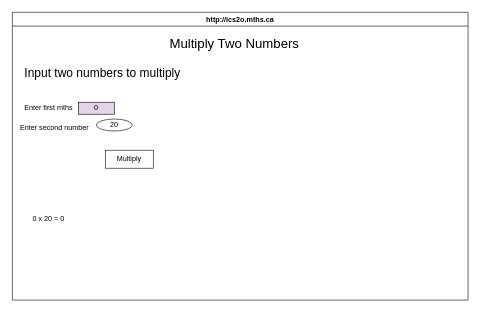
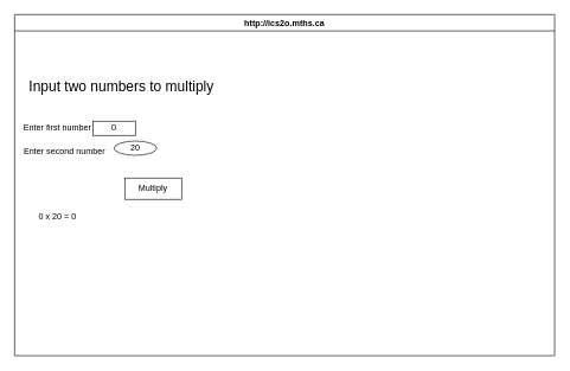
  <mxCell id="0" />
  <mxCell id="1" parent="0" />
  <mxCell id="2" value="http://ics2o.mths.ca" style="swimlane;whiteSpace=wrap;html=1;" parent="1" vertex="1"><mxGeometry x="20" y="20" width="760" height="480" as="geometry" /></mxCell>
  <mxCell id="3" value="&lt;div&gt;&lt;font color=&quot;#000000&quot;&gt;Input two numbers to multiply&lt;/font&gt;&lt;/div&gt;" style="text;html=1;align=center;verticalAlign=middle;resizable=0;points=[];autosize=1;strokeColor=none;fillColor=none;fontSize=20;" parent="2" vertex="1"><mxGeometry x="10" y="80" width="280" height="40" as="geometry" /></mxCell>
- <mxCell id="4" value="0" style="whiteSpace=wrap;html=1;fillColor=#e1d5e7;" parent="2" vertex="1"><mxGeometry x="110" y="150" width="60" height="20" as="geometry" /></mxCell>
- <mxCell id="5" value="Enter first mths" style="text;html=1;align=center;verticalAlign=middle;resizable=0;points=[];autosize=1;strokeColor=none;fillColor=none;" parent="2" vertex="1"><mxGeometry y="145" width="120" height="30" as="geometry" /></mxCell>
+ <mxCell id="4" value="0" style="whiteSpace=wrap;html=1;" parent="2" vertex="1"><mxGeometry x="110" y="150" width="60" height="20" as="geometry" /></mxCell>
+ <mxCell id="5" value="Enter first number" style="text;html=1;align=center;verticalAlign=middle;resizable=0;points=[];autosize=1;strokeColor=none;fillColor=none;" parent="2" vertex="1"><mxGeometry y="145" width="120" height="30" as="geometry" /></mxCell>
  <mxCell id="6" value="Enter second number" style="text;html=1;align=center;verticalAlign=middle;resizable=0;points=[];autosize=1;strokeColor=none;fillColor=none;" parent="2" vertex="1"><mxGeometry y="178" width="140" height="30" as="geometry" /></mxCell>
  <mxCell id="7" value="20" style="ellipse;whiteSpace=wrap;html=1;" parent="2" vertex="1"><mxGeometry x="140" y="178" width="60" height="20" as="geometry" /></mxCell>
  <mxCell id="8" value="Multiply" style="whiteSpace=wrap;html=1;" parent="2" vertex="1"><mxGeometry x="155" y="230" width="80" height="30" as="geometry" /></mxCell>
- <mxCell id="9" value="0 x 20 = 0" style="text;html=1;align=center;verticalAlign=middle;resizable=0;points=[];autosize=1;strokeColor=none;fillColor=none;" parent="2" vertex="1"><mxGeometry x="20" y="330" width="80" height="30" as="geometry" /></mxCell>
- <mxCell id="10" value="Multiply Two Numbers" style="text;html=1;align=center;verticalAlign=middle;resizable=0;points=[];autosize=1;strokeColor=none;fillColor=none;fontSize=22;" parent="1" vertex="1"><mxGeometry x="270" y="53" width="240" height="40" as="geometry" /></mxCell>
+ <mxCell id="9" value="0 x 20 = 0" style="text;html=1;align=center;verticalAlign=middle;resizable=0;points=[];autosize=1;strokeColor=none;fillColor=none;" parent="2" vertex="1"><mxGeometry x="20" y="270" width="80" height="30" as="geometry" /></mxCell>
